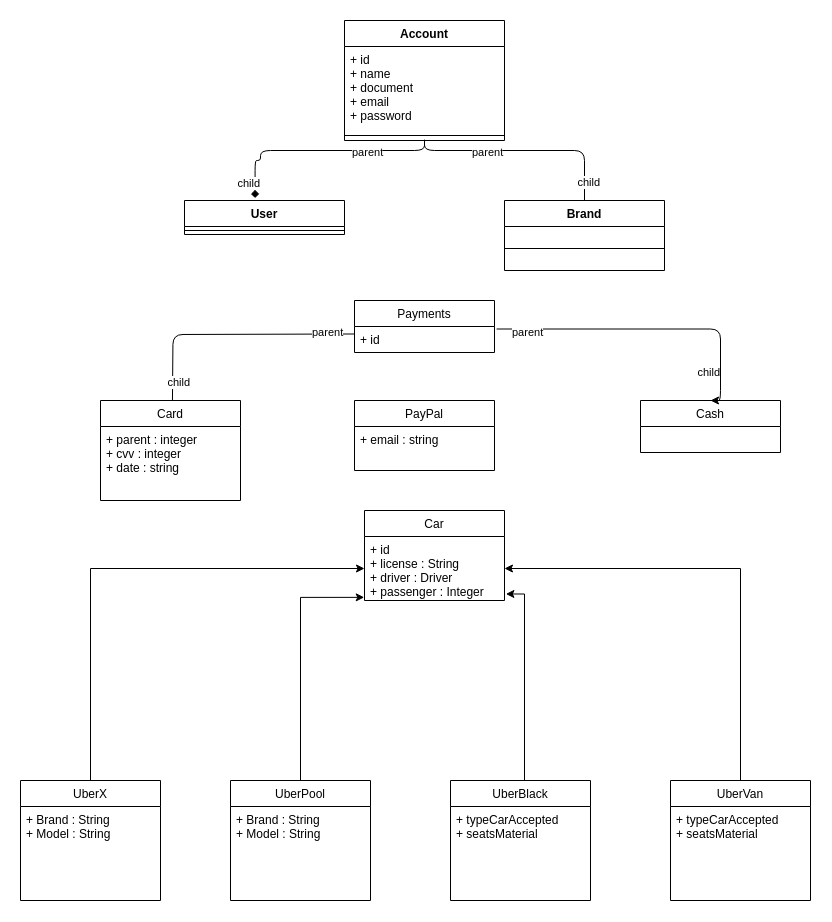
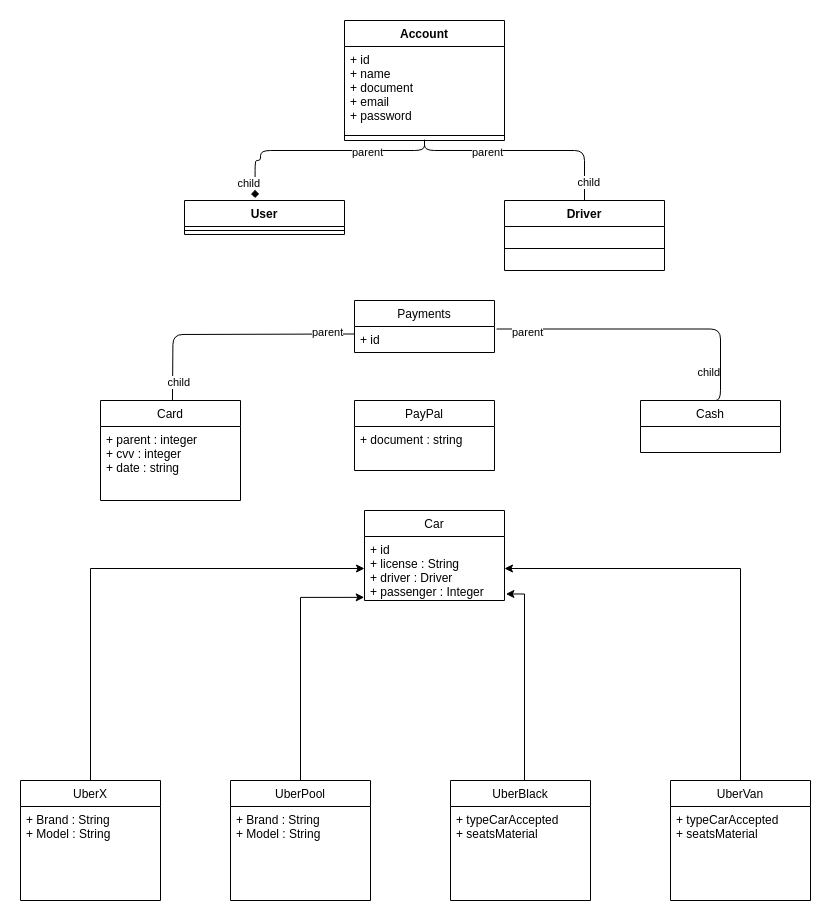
  <mxCell id="0" />
  <mxCell id="1" parent="0" />
  <mxCell id="2" value="Account" style="swimlane;fontStyle=1;align=center;verticalAlign=top;childLayout=stackLayout;horizontal=1;startSize=26;horizontalStack=0;resizeParent=1;resizeParentMax=0;resizeLast=0;collapsible=1;marginBottom=0;" vertex="1" parent="1"><mxGeometry x="344" y="20" width="160" height="120" as="geometry" /></mxCell>
  <mxCell id="3" value="+ id&#10;+ name&#10;+ document&#10;+ email&#10;+ password&#10;" style="text;strokeColor=none;fillColor=none;align=left;verticalAlign=top;spacingLeft=4;spacingRight=4;overflow=hidden;rotatable=0;points=[[0,0.5],[1,0.5]];portConstraint=eastwest;" vertex="1" parent="2"><mxGeometry y="26" width="160" height="84" as="geometry" /></mxCell>
  <mxCell id="4" value="" style="line;strokeWidth=1;fillColor=none;align=left;verticalAlign=middle;spacingTop=-1;spacingLeft=3;spacingRight=3;rotatable=0;labelPosition=right;points=[];portConstraint=eastwest;" vertex="1" parent="2"><mxGeometry y="110" width="160" height="10" as="geometry" /></mxCell>
  <mxCell id="5" value="" style="endArrow=none;html=1;edgeStyle=orthogonalEdgeStyle;entryX=0.5;entryY=0;entryDx=0;entryDy=0;" edge="1" parent="2" target="10"><mxGeometry relative="1" as="geometry"><mxPoint x="80" y="119.17" as="sourcePoint" /><mxPoint x="240" y="119.17" as="targetPoint" /><Array as="points"><mxPoint x="80" y="130" /><mxPoint x="240" y="130" /></Array></mxGeometry></mxCell>
  <mxCell id="6" value="parent" style="edgeLabel;resizable=0;html=1;align=left;verticalAlign=bottom;" connectable="0" vertex="1" parent="5"><mxGeometry x="-1" relative="1" as="geometry"><mxPoint x="46" y="21" as="offset" /></mxGeometry></mxCell>
  <mxCell id="7" value="child" style="edgeLabel;resizable=0;html=1;align=right;verticalAlign=bottom;" connectable="0" vertex="1" parent="5"><mxGeometry x="1" relative="1" as="geometry"><mxPoint x="16" y="-10" as="offset" /></mxGeometry></mxCell>
  <mxCell id="8" value="User" style="swimlane;fontStyle=1;align=center;verticalAlign=top;childLayout=stackLayout;horizontal=1;startSize=26;horizontalStack=0;resizeParent=1;resizeParentMax=0;resizeLast=0;collapsible=1;marginBottom=0;" vertex="1" parent="1"><mxGeometry x="184" y="200" width="160" height="34" as="geometry" /></mxCell>
  <mxCell id="9" value="" style="line;strokeWidth=1;fillColor=none;align=left;verticalAlign=middle;spacingTop=-1;spacingLeft=3;spacingRight=3;rotatable=0;labelPosition=right;points=[];portConstraint=eastwest;" vertex="1" parent="8"><mxGeometry y="26" width="160" height="8" as="geometry" /></mxCell>
- <mxCell id="10" value="Brand" style="swimlane;fontStyle=1;align=center;verticalAlign=top;childLayout=stackLayout;horizontal=1;startSize=26;horizontalStack=0;resizeParent=1;resizeParentMax=0;resizeLast=0;collapsible=1;marginBottom=0;" vertex="1" parent="1"><mxGeometry x="504" y="200" width="160" height="70" as="geometry" /></mxCell>
+ <mxCell id="10" value="Driver" style="swimlane;fontStyle=1;align=center;verticalAlign=top;childLayout=stackLayout;horizontal=1;startSize=26;horizontalStack=0;resizeParent=1;resizeParentMax=0;resizeLast=0;collapsible=1;marginBottom=0;" vertex="1" parent="1"><mxGeometry x="504" y="200" width="160" height="70" as="geometry" /></mxCell>
  <mxCell id="11" value="" style="line;strokeWidth=1;fillColor=none;align=left;verticalAlign=middle;spacingTop=-1;spacingLeft=3;spacingRight=3;rotatable=0;labelPosition=right;points=[];portConstraint=eastwest;" vertex="1" parent="10"><mxGeometry y="26" width="160" height="44" as="geometry" /></mxCell>
  <mxCell id="12" value="" style="endArrow=diamond;html=1;edgeStyle=orthogonalEdgeStyle;exitX=0.5;exitY=1;exitDx=0;exitDy=0;entryX=0.441;entryY=-0.069;entryDx=0;entryDy=0;entryPerimeter=0;" edge="1" parent="1" source="2" target="8"><mxGeometry relative="1" as="geometry"><mxPoint x="210" y="160" as="sourcePoint" /><mxPoint x="370" y="160" as="targetPoint" /><Array as="points"><mxPoint x="424" y="150" /><mxPoint x="260" y="150" /><mxPoint x="260" y="160" /><mxPoint x="255" y="160" /></Array></mxGeometry></mxCell>
  <mxCell id="13" value="parent" style="edgeLabel;resizable=0;html=1;align=left;verticalAlign=bottom;" connectable="0" vertex="1" parent="12"><mxGeometry x="-1" relative="1" as="geometry"><mxPoint x="-74" y="20" as="offset" /></mxGeometry></mxCell>
  <mxCell id="14" value="child" style="edgeLabel;resizable=0;html=1;align=right;verticalAlign=bottom;" connectable="0" vertex="1" parent="12"><mxGeometry x="1" relative="1" as="geometry"><mxPoint x="5" y="-7" as="offset" /></mxGeometry></mxCell>
  <mxCell id="15" value="Card" style="swimlane;fontStyle=0;childLayout=stackLayout;horizontal=1;startSize=26;fillColor=none;horizontalStack=0;resizeParent=1;resizeParentMax=0;resizeLast=0;collapsible=1;marginBottom=0;" vertex="1" parent="1"><mxGeometry x="100" y="400" width="140" height="100" as="geometry"><mxRectangle x="90" y="680" width="60" height="26" as="alternateBounds" /></mxGeometry></mxCell>
  <mxCell id="16" value="+ parent : integer&#10;+ cvv : integer&#10;+ date : string&#10;" style="text;strokeColor=none;fillColor=none;align=left;verticalAlign=top;spacingLeft=4;spacingRight=4;overflow=hidden;rotatable=0;points=[[0,0.5],[1,0.5]];portConstraint=eastwest;" vertex="1" parent="15"><mxGeometry y="26" width="140" height="74" as="geometry" /></mxCell>
  <mxCell id="17" value="PayPal" style="swimlane;fontStyle=0;childLayout=stackLayout;horizontal=1;startSize=26;fillColor=none;horizontalStack=0;resizeParent=1;resizeParentMax=0;resizeLast=0;collapsible=1;marginBottom=0;" vertex="1" parent="1"><mxGeometry x="354" y="400" width="140" height="70" as="geometry" /></mxCell>
- <mxCell id="18" value="+ email : string&#10;" style="text;strokeColor=none;fillColor=none;align=left;verticalAlign=top;spacingLeft=4;spacingRight=4;overflow=hidden;rotatable=0;points=[[0,0.5],[1,0.5]];portConstraint=eastwest;" vertex="1" parent="17"><mxGeometry y="26" width="140" height="44" as="geometry" /></mxCell>
+ <mxCell id="18" value="+ document : string&#10;" style="text;strokeColor=none;fillColor=none;align=left;verticalAlign=top;spacingLeft=4;spacingRight=4;overflow=hidden;rotatable=0;points=[[0,0.5],[1,0.5]];portConstraint=eastwest;" vertex="1" parent="17"><mxGeometry y="26" width="140" height="44" as="geometry" /></mxCell>
  <mxCell id="19" value="Cash" style="swimlane;fontStyle=0;childLayout=stackLayout;horizontal=1;startSize=26;fillColor=none;horizontalStack=0;resizeParent=1;resizeParentMax=0;resizeLast=0;collapsible=1;marginBottom=0;" vertex="1" parent="1"><mxGeometry x="640" y="400" width="140" height="52" as="geometry" /></mxCell>
  <mxCell id="20" value="Payments" style="swimlane;fontStyle=0;childLayout=stackLayout;horizontal=1;startSize=26;fillColor=none;horizontalStack=0;resizeParent=1;resizeParentMax=0;resizeLast=0;collapsible=1;marginBottom=0;" vertex="1" parent="1"><mxGeometry x="354" y="300" width="140" height="52" as="geometry" /></mxCell>
  <mxCell id="21" value="" style="endArrow=none;html=1;edgeStyle=orthogonalEdgeStyle;entryX=0.5;entryY=0;entryDx=0;entryDy=0;exitX=-0.014;exitY=0.288;exitDx=0;exitDy=0;exitPerimeter=0;" edge="1" parent="20"><mxGeometry relative="1" as="geometry"><mxPoint x="-5.684e-14" y="33.488" as="sourcePoint" /><mxPoint x="-182.04" y="100" as="targetPoint" /></mxGeometry></mxCell>
  <mxCell id="22" value="parent" style="edgeLabel;resizable=0;html=1;align=left;verticalAlign=bottom;" connectable="0" vertex="1" parent="21"><mxGeometry x="-1" relative="1" as="geometry"><mxPoint x="-44" y="7" as="offset" /></mxGeometry></mxCell>
  <mxCell id="23" value="child" style="edgeLabel;resizable=0;html=1;align=right;verticalAlign=bottom;" connectable="0" vertex="1" parent="21"><mxGeometry x="1" relative="1" as="geometry"><mxPoint x="18" y="-10" as="offset" /></mxGeometry></mxCell>
  <mxCell id="24" value="+ id" style="text;strokeColor=none;fillColor=none;align=left;verticalAlign=top;spacingLeft=4;spacingRight=4;overflow=hidden;rotatable=0;points=[[0,0.5],[1,0.5]];portConstraint=eastwest;" vertex="1" parent="20"><mxGeometry y="26" width="140" height="26" as="geometry" /></mxCell>
- <mxCell id="25" value="" style="endArrow=classic;html=1;edgeStyle=orthogonalEdgeStyle;exitX=1.015;exitY=0.096;exitDx=0;exitDy=0;exitPerimeter=0;entryX=0.5;entryY=0;entryDx=0;entryDy=0;" edge="1" parent="1" source="24" target="19"><mxGeometry relative="1" as="geometry"><mxPoint x="580" y="320" as="sourcePoint" /><mxPoint x="740" y="320" as="targetPoint" /><Array as="points"><mxPoint x="720" y="329" /></Array></mxGeometry></mxCell>
+ <mxCell id="25" value="" style="endArrow=none;html=1;edgeStyle=orthogonalEdgeStyle;exitX=1.015;exitY=0.096;exitDx=0;exitDy=0;exitPerimeter=0;entryX=0.5;entryY=0;entryDx=0;entryDy=0;" edge="1" parent="1" source="24" target="19"><mxGeometry relative="1" as="geometry"><mxPoint x="580" y="320" as="sourcePoint" /><mxPoint x="740" y="320" as="targetPoint" /><Array as="points"><mxPoint x="720" y="329" /></Array></mxGeometry></mxCell>
  <mxCell id="26" value="parent" style="edgeLabel;resizable=0;html=1;align=left;verticalAlign=bottom;" connectable="0" vertex="1" parent="25"><mxGeometry x="-1" relative="1" as="geometry"><mxPoint x="14" y="12" as="offset" /></mxGeometry></mxCell>
  <mxCell id="27" value="child" style="edgeLabel;resizable=0;html=1;align=right;verticalAlign=bottom;" connectable="0" vertex="1" parent="25"><mxGeometry x="1" relative="1" as="geometry"><mxPoint x="10" y="-20" as="offset" /></mxGeometry></mxCell>
  <mxCell id="28" style="edgeStyle=orthogonalEdgeStyle;rounded=0;orthogonalLoop=1;jettySize=auto;html=1;" edge="1" parent="1" source="29" target="41"><mxGeometry relative="1" as="geometry" /></mxCell>
  <mxCell id="29" value="UberX" style="swimlane;fontStyle=0;childLayout=stackLayout;horizontal=1;startSize=26;fillColor=none;horizontalStack=0;resizeParent=1;resizeParentMax=0;resizeLast=0;collapsible=1;marginBottom=0;" vertex="1" parent="1"><mxGeometry x="20" y="780" width="140" height="120" as="geometry" /></mxCell>
  <mxCell id="30" value="+ Brand : String&#10;+ Model : String&#10;" style="text;strokeColor=none;fillColor=none;align=left;verticalAlign=top;spacingLeft=4;spacingRight=4;overflow=hidden;rotatable=0;points=[[0,0.5],[1,0.5]];portConstraint=eastwest;" vertex="1" parent="29"><mxGeometry y="26" width="140" height="94" as="geometry" /></mxCell>
  <mxCell id="31" style="edgeStyle=orthogonalEdgeStyle;rounded=0;orthogonalLoop=1;jettySize=auto;html=1;entryX=-0.002;entryY=0.951;entryDx=0;entryDy=0;entryPerimeter=0;" edge="1" parent="1" source="32" target="41"><mxGeometry relative="1" as="geometry" /></mxCell>
  <mxCell id="32" value="UberPool" style="swimlane;fontStyle=0;childLayout=stackLayout;horizontal=1;startSize=26;fillColor=none;horizontalStack=0;resizeParent=1;resizeParentMax=0;resizeLast=0;collapsible=1;marginBottom=0;" vertex="1" parent="1"><mxGeometry x="230" y="780" width="140" height="120" as="geometry" /></mxCell>
  <mxCell id="33" value="+ Brand : String&#10;+ Model : String&#10;" style="text;strokeColor=none;fillColor=none;align=left;verticalAlign=top;spacingLeft=4;spacingRight=4;overflow=hidden;rotatable=0;points=[[0,0.5],[1,0.5]];portConstraint=eastwest;" vertex="1" parent="32"><mxGeometry y="26" width="140" height="94" as="geometry" /></mxCell>
  <mxCell id="34" style="edgeStyle=orthogonalEdgeStyle;rounded=0;orthogonalLoop=1;jettySize=auto;html=1;entryX=1.01;entryY=0.898;entryDx=0;entryDy=0;entryPerimeter=0;" edge="1" parent="1" source="35" target="41"><mxGeometry relative="1" as="geometry"><Array as="points"><mxPoint x="524" y="594" /></Array></mxGeometry></mxCell>
  <mxCell id="35" value="UberBlack" style="swimlane;fontStyle=0;childLayout=stackLayout;horizontal=1;startSize=26;fillColor=none;horizontalStack=0;resizeParent=1;resizeParentMax=0;resizeLast=0;collapsible=1;marginBottom=0;" vertex="1" parent="1"><mxGeometry x="450" y="780" width="140" height="120" as="geometry" /></mxCell>
  <mxCell id="36" value="+ typeCarAccepted&#10;+ seatsMaterial&#10;" style="text;strokeColor=none;fillColor=none;align=left;verticalAlign=top;spacingLeft=4;spacingRight=4;overflow=hidden;rotatable=0;points=[[0,0.5],[1,0.5]];portConstraint=eastwest;" vertex="1" parent="35"><mxGeometry y="26" width="140" height="94" as="geometry" /></mxCell>
  <mxCell id="37" style="edgeStyle=orthogonalEdgeStyle;rounded=0;orthogonalLoop=1;jettySize=auto;html=1;" edge="1" parent="1" source="38" target="41"><mxGeometry relative="1" as="geometry" /></mxCell>
  <mxCell id="38" value="UberVan" style="swimlane;fontStyle=0;childLayout=stackLayout;horizontal=1;startSize=26;fillColor=none;horizontalStack=0;resizeParent=1;resizeParentMax=0;resizeLast=0;collapsible=1;marginBottom=0;" vertex="1" parent="1"><mxGeometry x="670" y="780" width="140" height="120" as="geometry" /></mxCell>
  <mxCell id="39" value="+ typeCarAccepted&#10;+ seatsMaterial&#10;" style="text;strokeColor=none;fillColor=none;align=left;verticalAlign=top;spacingLeft=4;spacingRight=4;overflow=hidden;rotatable=0;points=[[0,0.5],[1,0.5]];portConstraint=eastwest;" vertex="1" parent="38"><mxGeometry y="26" width="140" height="94" as="geometry" /></mxCell>
  <mxCell id="40" value="Car" style="swimlane;fontStyle=0;childLayout=stackLayout;horizontal=1;startSize=26;fillColor=none;horizontalStack=0;resizeParent=1;resizeParentMax=0;resizeLast=0;collapsible=1;marginBottom=0;" vertex="1" parent="1"><mxGeometry x="364" y="510" width="140" height="90" as="geometry" /></mxCell>
  <mxCell id="41" value="+ id&#10;+ license : String&#10;+ driver : Driver&#10;+ passenger : Integer&#10;" style="text;strokeColor=none;fillColor=none;align=left;verticalAlign=top;spacingLeft=4;spacingRight=4;overflow=hidden;rotatable=0;points=[[0,0.5],[1,0.5]];portConstraint=eastwest;" vertex="1" parent="40"><mxGeometry y="26" width="140" height="64" as="geometry" /></mxCell>
